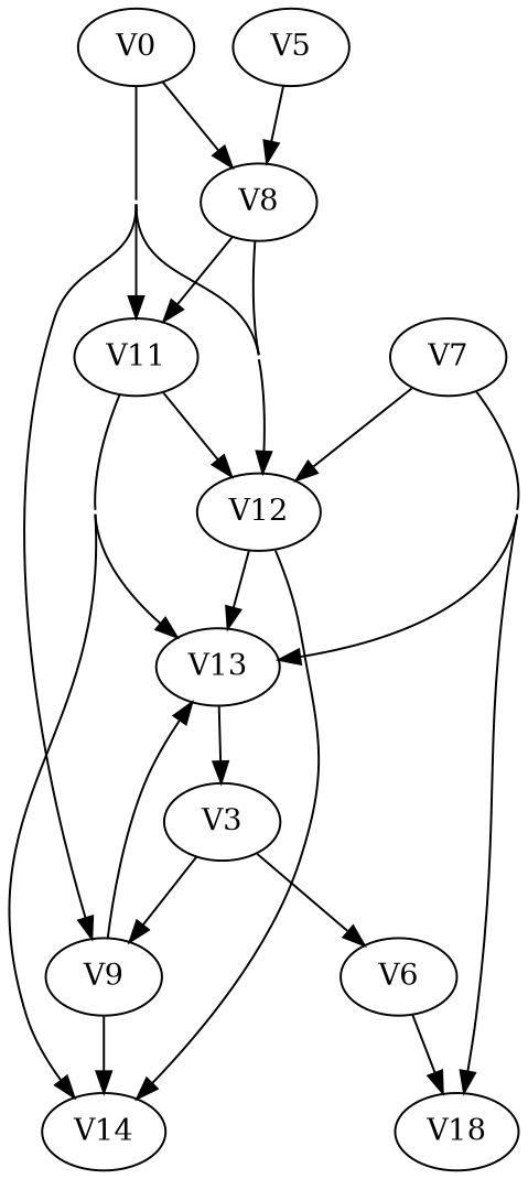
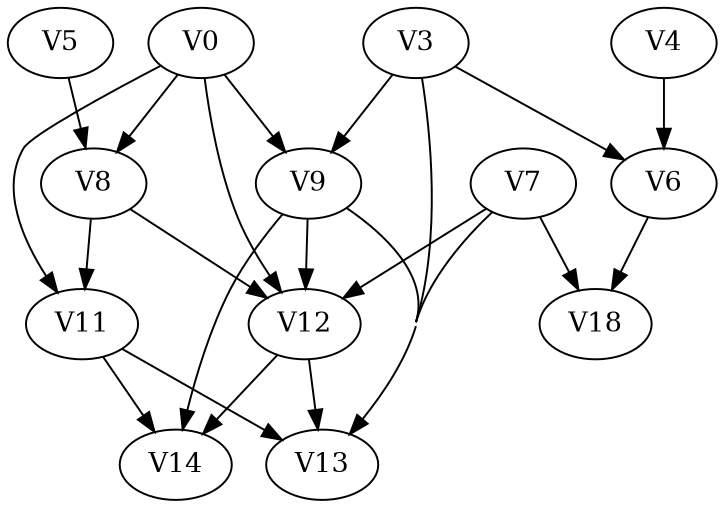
  strict digraph {
    concentrate=True
    V0
    V8
    V9
    V11
    V12
    V14
    V13
    n8 [label=V18]
    V5
    V3
    V6
+   V4
    V7
    V0 -> V8
    V0 -> V9
    V0 -> V11
    V0 -> V12
    V8 -> V11
    V8 -> V12
-   V11 -> V12
+   V9 -> V12
    V9 -> V14
    V9 -> V13
    V11 -> V14
    V11 -> V13
    V12 -> V14
    V12 -> V13
    V5 -> V8
    V3 -> V9
-   V13 -> V3
+   V3 -> V13
    V3 -> V6
    V6 -> n8
+   V4 -> V6
    V7 -> V12
    V7 -> V13
    V7 -> n8
  }
